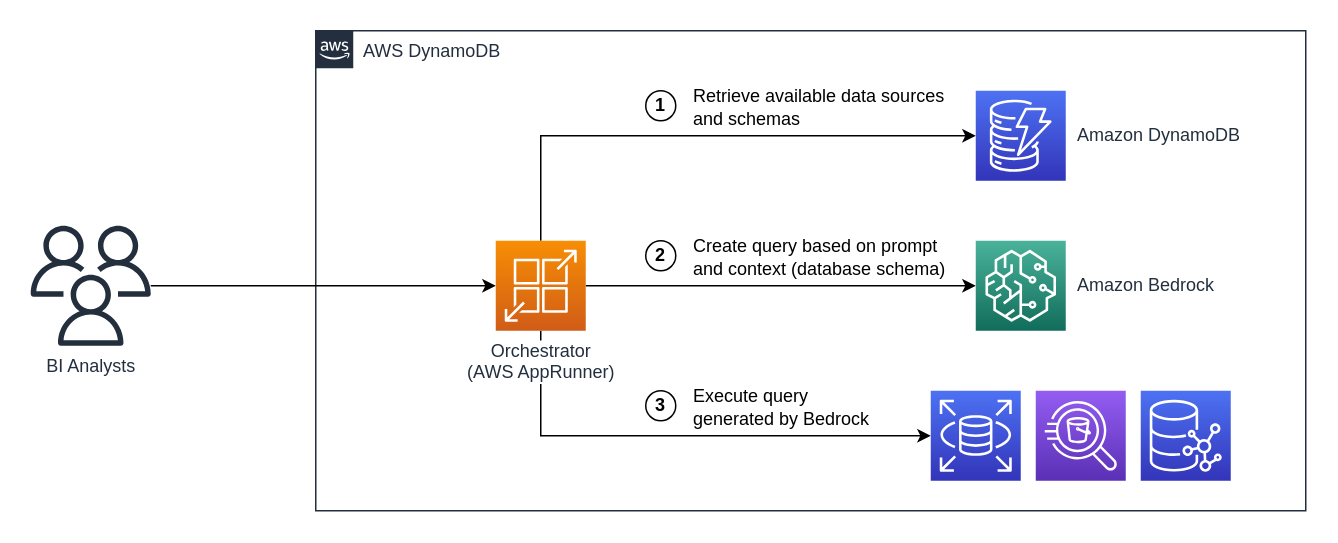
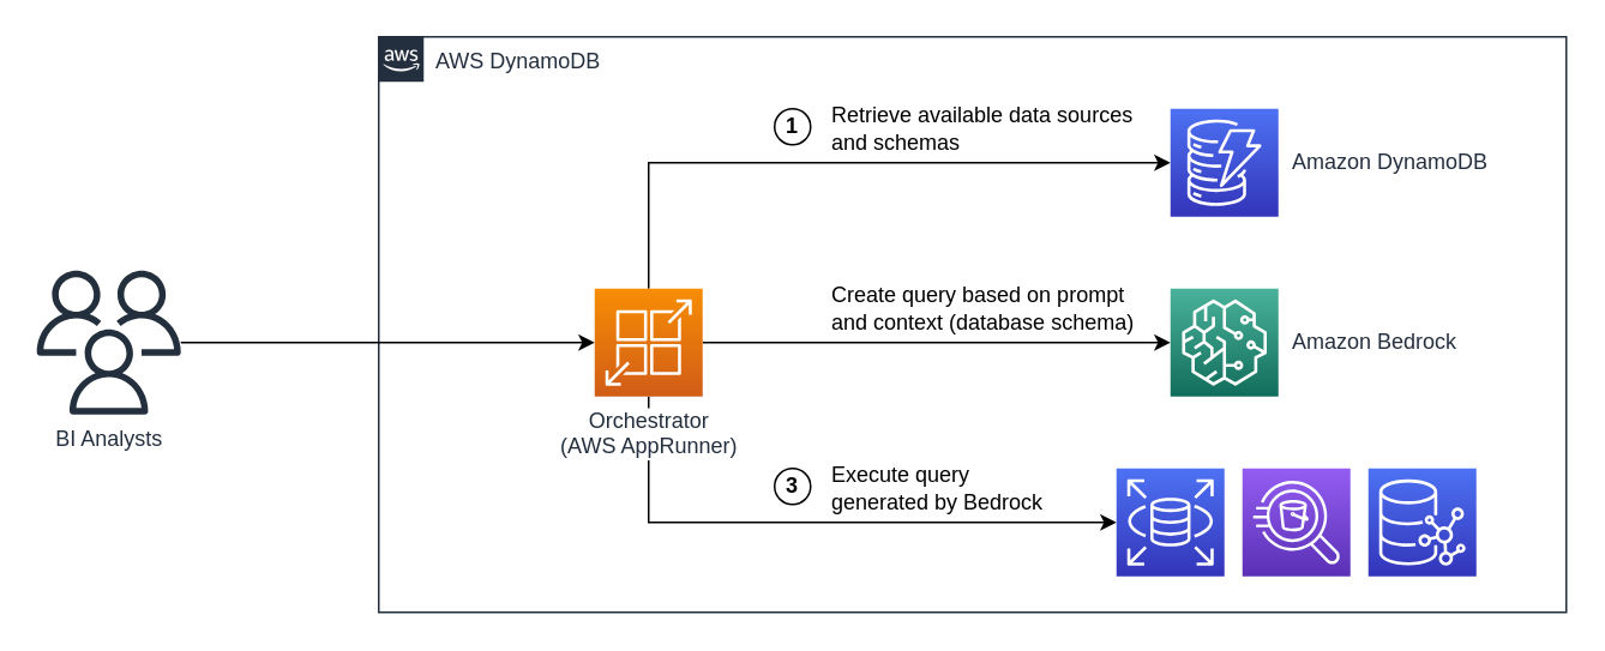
  <mxCell id="0" />
  <mxCell id="1" parent="0" />
  <mxCell id="2" value="AWS DynamoDB" style="points=[[0,0],[0.25,0],[0.5,0],[0.75,0],[1,0],[1,0.25],[1,0.5],[1,0.75],[1,1],[0.75,1],[0.5,1],[0.25,1],[0,1],[0,0.75],[0,0.5],[0,0.25]];outlineConnect=0;gradientColor=none;html=1;whiteSpace=wrap;fontSize=12;fontStyle=0;container=0;pointerEvents=0;collapsible=0;recursiveResize=0;shape=mxgraph.aws4.group;grIcon=mxgraph.aws4.group_aws_cloud_alt;strokeColor=#232F3E;fillColor=none;verticalAlign=top;align=left;spacingLeft=30;fontColor=#232F3E;dashed=0;" parent="1" vertex="1"><mxGeometry x="210" y="20" width="660" height="320" as="geometry" /></mxCell>
  <mxCell id="3" style="edgeStyle=orthogonalEdgeStyle;rounded=0;orthogonalLoop=1;jettySize=auto;html=1;entryX=0;entryY=0.5;entryDx=0;entryDy=0;entryPerimeter=0;" parent="1" source="4" target="11" edge="1"><mxGeometry relative="1" as="geometry" /></mxCell>
  <mxCell id="4" value="BI Analysts" style="sketch=0;outlineConnect=0;fontColor=#232F3E;gradientColor=none;fillColor=#232F3D;strokeColor=none;dashed=0;verticalLabelPosition=bottom;verticalAlign=top;align=center;html=1;fontSize=12;fontStyle=0;aspect=fixed;pointerEvents=1;shape=mxgraph.aws4.users;" parent="1" vertex="1"><mxGeometry x="20" y="150" width="80" height="80" as="geometry" /></mxCell>
  <mxCell id="5" style="edgeStyle=orthogonalEdgeStyle;rounded=0;orthogonalLoop=1;jettySize=auto;html=1;entryX=0;entryY=0.5;entryDx=0;entryDy=0;entryPerimeter=0;exitX=0.5;exitY=0;exitDx=0;exitDy=0;exitPerimeter=0;" parent="1" source="11" target="12" edge="1"><mxGeometry relative="1" as="geometry" /></mxCell>
  <mxCell id="6" value="Retrieve available data sources&lt;br style=&quot;font-size: 12px;&quot;&gt;and schemas" style="edgeLabel;html=1;align=left;verticalAlign=middle;resizable=0;points=[];fontSize=12;labelBackgroundColor=none;" parent="5" vertex="1" connectable="0"><mxGeometry x="0.117" y="-2" relative="1" as="geometry"><mxPoint x="-31" y="-22" as="offset" /></mxGeometry></mxCell>
  <mxCell id="7" style="edgeStyle=orthogonalEdgeStyle;rounded=0;orthogonalLoop=1;jettySize=auto;html=1;exitX=1;exitY=0.5;exitDx=0;exitDy=0;exitPerimeter=0;entryX=0;entryY=0.5;entryDx=0;entryDy=0;entryPerimeter=0;" parent="1" source="11" target="14" edge="1"><mxGeometry relative="1" as="geometry" /></mxCell>
  <mxCell id="8" value="Create query based on prompt&lt;br style=&quot;font-size: 12px;&quot;&gt;and context (database schema)" style="edgeLabel;html=1;align=left;verticalAlign=middle;resizable=0;points=[];fontSize=12;" parent="7" vertex="1" connectable="0"><mxGeometry x="-0.249" y="1" relative="1" as="geometry"><mxPoint x="-28" y="-19" as="offset" /></mxGeometry></mxCell>
  <mxCell id="9" style="edgeStyle=orthogonalEdgeStyle;rounded=0;orthogonalLoop=1;jettySize=auto;html=1;exitX=0.5;exitY=1;exitDx=0;exitDy=0;exitPerimeter=0;entryX=0;entryY=0.5;entryDx=0;entryDy=0;entryPerimeter=0;fontSize=12;" parent="1" source="11" target="13" edge="1"><mxGeometry relative="1" as="geometry" /></mxCell>
  <mxCell id="10" value="Execute query&lt;br style=&quot;font-size: 12px;&quot;&gt;generated by Bedrock" style="edgeLabel;html=1;align=left;verticalAlign=middle;resizable=0;points=[];fontSize=12;labelBackgroundColor=none;" parent="9" vertex="1" connectable="0"><mxGeometry x="-0.048" y="2" relative="1" as="geometry"><mxPoint x="13" y="-18" as="offset" /></mxGeometry></mxCell>
  <mxCell id="11" value="Orchestrator&lt;br&gt;(AWS AppRunner)" style="sketch=0;points=[[0,0,0],[0.25,0,0],[0.5,0,0],[0.75,0,0],[1,0,0],[0,1,0],[0.25,1,0],[0.5,1,0],[0.75,1,0],[1,1,0],[0,0.25,0],[0,0.5,0],[0,0.75,0],[1,0.25,0],[1,0.5,0],[1,0.75,0]];outlineConnect=0;fontColor=#232F3E;gradientColor=#F78E04;gradientDirection=north;fillColor=#D05C17;strokeColor=#ffffff;dashed=0;verticalLabelPosition=bottom;verticalAlign=top;align=center;html=1;fontSize=12;fontStyle=0;aspect=fixed;shape=mxgraph.aws4.resourceIcon;resIcon=mxgraph.aws4.app_runner;labelBackgroundColor=default;" parent="1" vertex="1"><mxGeometry x="330" y="160" width="60" height="60" as="geometry" /></mxCell>
  <mxCell id="12" value="Amazon DynamoDB" style="sketch=0;points=[[0,0,0],[0.25,0,0],[0.5,0,0],[0.75,0,0],[1,0,0],[0,1,0],[0.25,1,0],[0.5,1,0],[0.75,1,0],[1,1,0],[0,0.25,0],[0,0.5,0],[0,0.75,0],[1,0.25,0],[1,0.5,0],[1,0.75,0]];outlineConnect=0;fontColor=#232F3E;gradientColor=#4D72F3;gradientDirection=north;fillColor=#3334B9;strokeColor=#ffffff;dashed=0;verticalLabelPosition=middle;verticalAlign=middle;align=left;html=1;fontSize=12;fontStyle=0;aspect=fixed;shape=mxgraph.aws4.resourceIcon;resIcon=mxgraph.aws4.dynamodb;labelPosition=right;spacing=8;" parent="1" vertex="1"><mxGeometry x="650" y="60" width="60" height="60" as="geometry" /></mxCell>
  <mxCell id="13" value="" style="sketch=0;points=[[0,0,0],[0.25,0,0],[0.5,0,0],[0.75,0,0],[1,0,0],[0,1,0],[0.25,1,0],[0.5,1,0],[0.75,1,0],[1,1,0],[0,0.25,0],[0,0.5,0],[0,0.75,0],[1,0.25,0],[1,0.5,0],[1,0.75,0]];outlineConnect=0;fontColor=#232F3E;gradientColor=#4D72F3;gradientDirection=north;fillColor=#3334B9;strokeColor=#ffffff;dashed=0;verticalLabelPosition=bottom;verticalAlign=top;align=center;html=1;fontSize=12;fontStyle=0;aspect=fixed;shape=mxgraph.aws4.resourceIcon;resIcon=mxgraph.aws4.rds;" parent="1" vertex="1"><mxGeometry x="620" y="260" width="60" height="60" as="geometry" /></mxCell>
  <mxCell id="14" value="Amazon Bedrock" style="sketch=0;points=[[0,0,0],[0.25,0,0],[0.5,0,0],[0.75,0,0],[1,0,0],[0,1,0],[0.25,1,0],[0.5,1,0],[0.75,1,0],[1,1,0],[0,0.25,0],[0,0.5,0],[0,0.75,0],[1,0.25,0],[1,0.5,0],[1,0.75,0]];outlineConnect=0;fontColor=#232F3E;gradientColor=#4AB29A;gradientDirection=north;fillColor=#116D5B;strokeColor=#ffffff;dashed=0;verticalLabelPosition=middle;verticalAlign=middle;align=left;html=1;fontSize=12;fontStyle=0;aspect=fixed;shape=mxgraph.aws4.resourceIcon;resIcon=mxgraph.aws4.sagemaker;labelPosition=right;spacing=8;" parent="1" vertex="1"><mxGeometry x="650" y="160" width="60" height="60" as="geometry" /></mxCell>
  <mxCell id="15" value="1" style="ellipse;whiteSpace=wrap;html=1;aspect=fixed;fontStyle=1" vertex="1" parent="1"><mxGeometry x="430" y="60" width="20" height="20" as="geometry" /></mxCell>
- <mxCell id="16" value="2" style="ellipse;whiteSpace=wrap;html=1;aspect=fixed;fontStyle=1" vertex="1" parent="1"><mxGeometry x="430" y="160" width="20" height="20" as="geometry" /></mxCell>
  <mxCell id="17" value="3" style="ellipse;whiteSpace=wrap;html=1;aspect=fixed;fontStyle=1" vertex="1" parent="1"><mxGeometry x="430" y="260" width="20" height="20" as="geometry" /></mxCell>
  <mxCell id="18" value="" style="outlineConnect=0;fontColor=#232F3E;gradientColor=#945DF2;gradientDirection=north;fillColor=#5A30B5;strokeColor=#ffffff;dashed=0;verticalLabelPosition=bottom;verticalAlign=top;align=center;html=1;fontSize=12;fontStyle=0;aspect=fixed;shape=mxgraph.aws4.resourceIcon;resIcon=mxgraph.aws4.athena;" parent="1" vertex="1"><mxGeometry x="690" y="260" width="60" height="60" as="geometry" /></mxCell>
  <mxCell id="19" value="" style="outlineConnect=0;fontColor=#232F3E;gradientColor=#4D72F3;gradientDirection=north;fillColor=#3334B9;strokeColor=#ffffff;dashed=0;verticalLabelPosition=bottom;verticalAlign=top;align=center;html=1;fontSize=12;fontStyle=0;aspect=fixed;shape=mxgraph.aws4.resourceIcon;resIcon=mxgraph.aws4.neptune;" parent="1" vertex="1"><mxGeometry x="760" y="260" width="60" height="60" as="geometry" /></mxCell>
